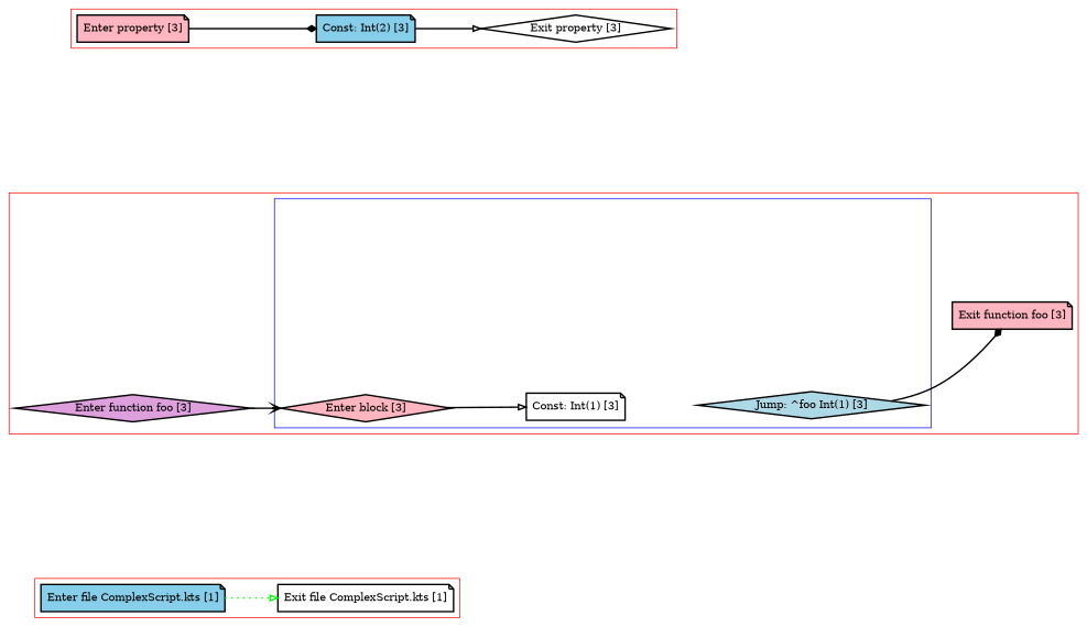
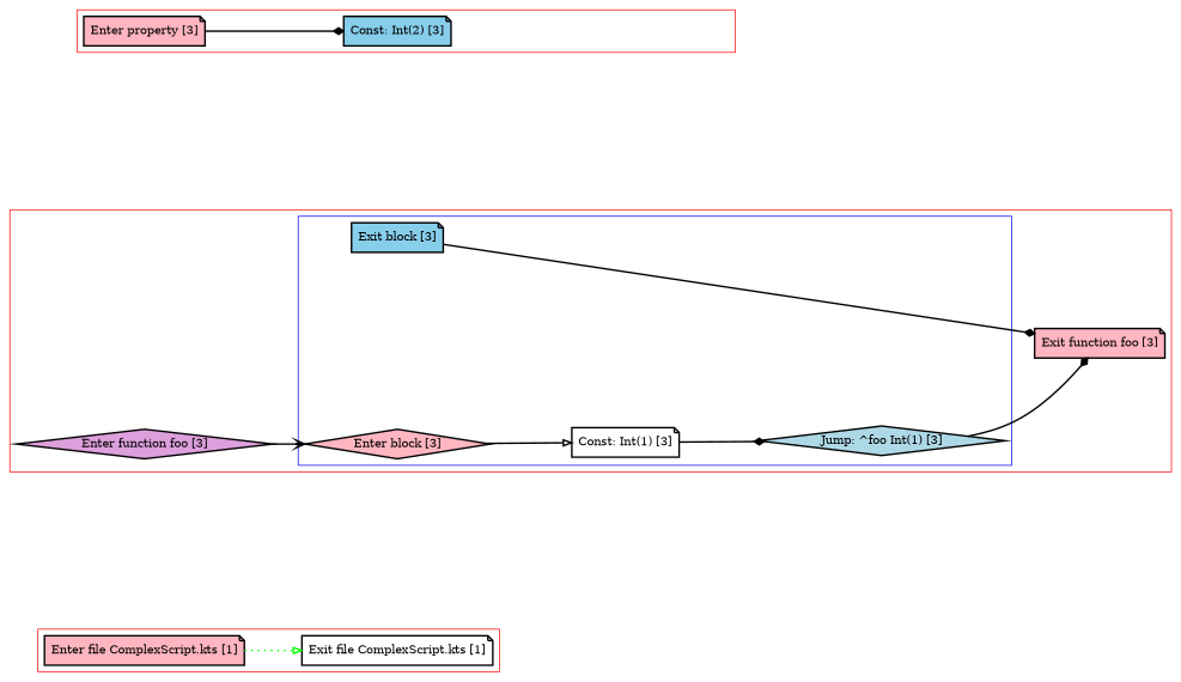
  digraph {
    nodesep=3
    rankdir=LR
    node [fillcolor=skyblue penwidth=2 shape=note style=filled]
    edge [arrowhead=diamond penwidth=2 style=bold]
-   n1 [label="Enter file ComplexScript.kts [1]"]
+   n1 [fillcolor=lightpink label="Enter file ComplexScript.kts [1]"]
    n2 [fillcolor=white label="Exit file ComplexScript.kts [1]"]
    n3 [fillcolor=lightpink label="Enter block [3]" shape=diamond]
    n4 [fillcolor=white label="Const: Int(1) [3]"]
    n5 [fillcolor=lightblue label="Jump: ^foo Int(1) [3]" shape=diamond]
+   n6 [label="Exit block [3]"]
    n7 [fillcolor=plum label="Enter function foo [3]" shape=diamond]
    n8 [fillcolor=lightpink label="Exit function foo [3]"]
    n9 [fillcolor=lightpink label="Enter property [3]"]
    n10 [label="Const: Int(2) [3]"]
-   n11 [fillcolor=white label="Exit property [3]" shape=diamond]
    subgraph cluster_1 {
      color=red
      n1
      n2
    }
    subgraph cluster_2 {
      color=red
      n7
      n8
      subgraph cluster_3 {
        color=blue
        n3
        n4
        n5
+       n6
      }
    }
    subgraph cluster_4 {
      color=red
      n9
      n10
-     n11
    }
    n1 -> n2 [arrowhead=onormal color=green style=dotted]
    n3 -> n4 [arrowhead=onormal]
+   n4 -> n5 [style=solid]
    n5 -> n8
+   n6 -> n8 [style=solid]
    n7 -> n3 [arrowhead=vee]
    n9 -> n10
-   n10 -> n11 [arrowhead=onormal]
  }
